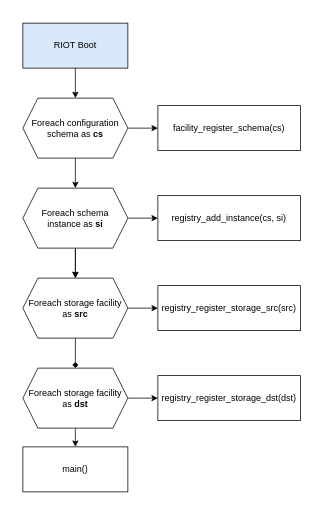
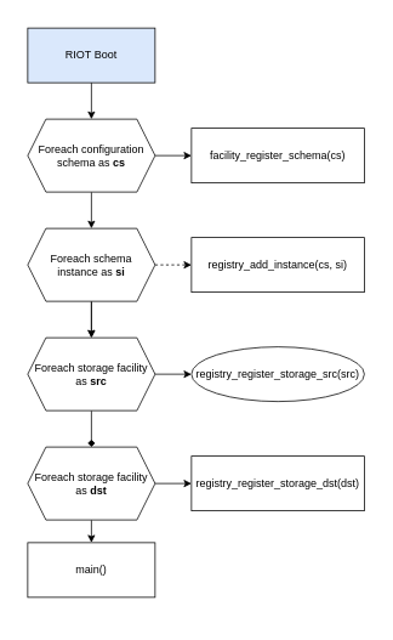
  <mxCell id="0" />
  <mxCell id="1" parent="0" />
  <mxCell id="2" value="" style="rounded=0;whiteSpace=wrap;html=1;strokeColor=none;" parent="1" vertex="1"><mxGeometry x="20" y="20" width="390" height="660" as="geometry" /></mxCell>
  <mxCell id="3" style="edgeStyle=none;html=1;" parent="1" source="4" target="8" edge="1"><mxGeometry relative="1" as="geometry" /></mxCell>
  <mxCell id="4" value="RIOT Boot" style="rounded=0;whiteSpace=wrap;html=1;fillColor=#dae8fc;" parent="1" vertex="1"><mxGeometry x="30" y="30" width="140" height="60" as="geometry" /></mxCell>
  <mxCell id="5" style="edgeStyle=none;html=1;" parent="1" target="11" edge="1"><mxGeometry relative="1" as="geometry"><mxPoint x="100" y="330" as="sourcePoint" /></mxGeometry></mxCell>
  <mxCell id="6" style="edgeStyle=none;html=1;" parent="1" source="8" target="16" edge="1"><mxGeometry relative="1" as="geometry" /></mxCell>
  <mxCell id="7" style="edgeStyle=none;html=1;" parent="1" source="8" target="21" edge="1"><mxGeometry relative="1" as="geometry" /></mxCell>
  <mxCell id="8" value="Foreach configuration schema as &lt;b&gt;cs&lt;/b&gt;" style="shape=hexagon;perimeter=hexagonPerimeter2;whiteSpace=wrap;html=1;fixedSize=1;" parent="1" vertex="1"><mxGeometry x="30" y="130" width="140" height="80" as="geometry" /></mxCell>
  <mxCell id="9" style="edgeStyle=none;html=1;endArrow=diamond;" parent="1" source="11" target="14" edge="1"><mxGeometry relative="1" as="geometry" /></mxCell>
  <mxCell id="10" style="edgeStyle=none;html=1;" parent="1" source="11" target="17" edge="1"><mxGeometry relative="1" as="geometry" /></mxCell>
  <mxCell id="11" value="Foreach storage facility as &lt;b&gt;src&lt;/b&gt;" style="shape=hexagon;perimeter=hexagonPerimeter2;whiteSpace=wrap;html=1;fixedSize=1;" parent="1" vertex="1"><mxGeometry x="30" y="370" width="140" height="80" as="geometry" /></mxCell>
  <mxCell id="12" style="edgeStyle=none;html=1;" parent="1" source="14" target="15" edge="1"><mxGeometry relative="1" as="geometry"><mxPoint x="110" y="660" as="targetPoint" /></mxGeometry></mxCell>
  <mxCell id="13" style="edgeStyle=none;html=1;" parent="1" source="14" target="18" edge="1"><mxGeometry relative="1" as="geometry" /></mxCell>
  <mxCell id="14" value="Foreach storage facility as &lt;b&gt;dst&lt;/b&gt;" style="shape=hexagon;perimeter=hexagonPerimeter2;whiteSpace=wrap;html=1;fixedSize=1;" parent="1" vertex="1"><mxGeometry x="30" y="490" width="140" height="80" as="geometry" /></mxCell>
  <mxCell id="15" value="main()" style="rounded=0;whiteSpace=wrap;html=1;" parent="1" vertex="1"><mxGeometry x="30" y="595" width="140" height="60" as="geometry" /></mxCell>
  <mxCell id="16" value="facility_register_schema(cs)" style="rounded=0;whiteSpace=wrap;html=1;" parent="1" vertex="1"><mxGeometry x="210" y="140" width="190" height="60" as="geometry" /></mxCell>
- <mxCell id="17" value="registry_register_storage_src(src)" style="rounded=0;whiteSpace=wrap;html=1;" parent="1" vertex="1"><mxGeometry x="210" y="380" width="190" height="60" as="geometry" /></mxCell>
+ <mxCell id="17" value="registry_register_storage_src(src)" style="ellipse;whiteSpace=wrap;html=1;" parent="1" vertex="1"><mxGeometry x="210" y="380" width="190" height="60" as="geometry" /></mxCell>
  <mxCell id="18" value="registry_register_storage_dst(dst)" style="rounded=0;whiteSpace=wrap;html=1;" parent="1" vertex="1"><mxGeometry x="210" y="500" width="190" height="60" as="geometry" /></mxCell>
  <mxCell id="19" value="" style="edgeStyle=none;html=1;" parent="1" source="21" target="11" edge="1"><mxGeometry relative="1" as="geometry" /></mxCell>
- <mxCell id="20" style="edgeStyle=none;html=1;" parent="1" source="21" target="22" edge="1"><mxGeometry relative="1" as="geometry" /></mxCell>
+ <mxCell id="20" style="edgeStyle=none;html=1;dashed=1;" parent="1" source="21" target="22" edge="1"><mxGeometry relative="1" as="geometry" /></mxCell>
  <mxCell id="21" value="Foreach schema&lt;br&gt;instance as &lt;b&gt;si&lt;br&gt;&lt;/b&gt;" style="shape=hexagon;perimeter=hexagonPerimeter2;whiteSpace=wrap;html=1;fixedSize=1;" parent="1" vertex="1"><mxGeometry x="30" y="250" width="140" height="80" as="geometry" /></mxCell>
  <mxCell id="22" value="registry_add_instance(cs, si)" style="rounded=0;whiteSpace=wrap;html=1;" parent="1" vertex="1"><mxGeometry x="210" y="260" width="190" height="60" as="geometry" /></mxCell>
